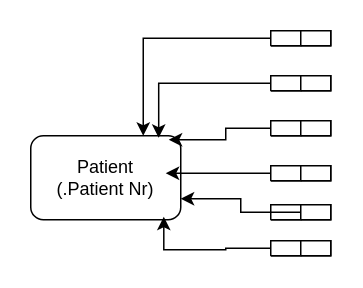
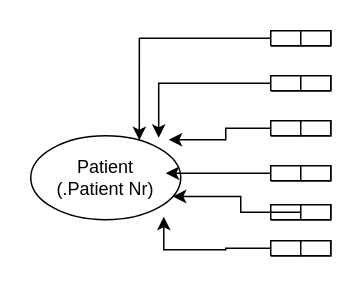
  <mxCell id="0" />
  <mxCell id="1" parent="0" />
- <mxCell id="2" value="&lt;div&gt;Patient&lt;/div&gt;&lt;div&gt;(.Patient Nr)&lt;br&gt;&lt;/div&gt;" style="whiteSpace=wrap;html=1;rounded=1;" vertex="1" parent="1"><mxGeometry x="20" y="90" width="100" height="56" as="geometry" /></mxCell>
+ <mxCell id="2" value="&lt;div&gt;Patient&lt;/div&gt;&lt;div&gt;(.Patient Nr)&lt;br&gt;&lt;/div&gt;" style="ellipse;whiteSpace=wrap;html=1;" vertex="1" parent="1"><mxGeometry x="20" y="90" width="100" height="56" as="geometry" /></mxCell>
  <mxCell id="3" style="edgeStyle=orthogonalEdgeStyle;rounded=0;orthogonalLoop=1;jettySize=auto;html=1;entryX=0.887;entryY=0.964;entryDx=0;entryDy=0;entryPerimeter=0;" edge="1" parent="1" source="4" target="2"><mxGeometry relative="1" as="geometry" /></mxCell>
  <mxCell id="4" style="vsdxID=5;fillColor=none;gradientColor=none;shape=stencil(nZBLDoAgDERP0z3SIyjew0SURgSD+Lu9kMZoXLhwN9O+tukAlrNpJg1SzDH4QW/URgNYgZTkjA4UkwJUgGXng+6DX1zLfmoymdXo17xh5zmRJ6Q42BWCfc2oJfdAr+Yv+AP9Cb7OJ3H/2JG1HNGz/84klThPVCc=);strokeColor=#000000;spacingTop=-3;spacingBottom=-3;spacingLeft=-3;spacingRight=-3;labelBackgroundColor=none;rounded=0;html=1;whiteSpace=wrap;" vertex="1" parent="1"><mxGeometry x="180" y="160" width="40" height="10" as="geometry" /></mxCell>
  <mxCell id="5" style="vsdxID=7;fillColor=#FFFFFF;gradientColor=none;shape=stencil(nZBLDoAgDERP0z3SIyjew0SURgSD+Lu9kMZoXLhwN9O+tukAlrNpJg1SzDH4QW/URgNYgZTkjA4UkwJUgGXng+6DX1zLfmoymdXo17xh5zmRJ6Q42BWCfc2oJfdAr+Yv+AP9Cb7OJ3H/2JG1HNGz/84klThPVCc=);strokeColor=#000000;spacingTop=-3;spacingBottom=-3;spacingLeft=-3;spacingRight=-3;labelBackgroundColor=none;rounded=0;html=1;whiteSpace=wrap;" vertex="1" parent="4"><mxGeometry width="20" height="10" as="geometry" /></mxCell>
  <mxCell id="6" style="vsdxID=8;fillColor=#FFFFFF;gradientColor=none;shape=stencil(nZBLDoAgDERP0z3SIyjew0SURgSD+Lu9kMZoXLhwN9O+tukAlrNpJg1SzDH4QW/URgNYgZTkjA4UkwJUgGXng+6DX1zLfmoymdXo17xh5zmRJ6Q42BWCfc2oJfdAr+Yv+AP9Cb7OJ3H/2JG1HNGz/84klThPVCc=);strokeColor=#000000;spacingTop=-3;spacingBottom=-3;spacingLeft=-3;spacingRight=-3;labelBackgroundColor=none;rounded=0;html=1;whiteSpace=wrap;" vertex="1" parent="4"><mxGeometry x="20" width="20" height="10" as="geometry" /></mxCell>
  <mxCell id="7" style="vsdxID=5;fillColor=none;gradientColor=none;shape=stencil(nZBLDoAgDERP0z3SIyjew0SURgSD+Lu9kMZoXLhwN9O+tukAlrNpJg1SzDH4QW/URgNYgZTkjA4UkwJUgGXng+6DX1zLfmoymdXo17xh5zmRJ6Q42BWCfc2oJfdAr+Yv+AP9Cb7OJ3H/2JG1HNGz/84klThPVCc=);strokeColor=#000000;spacingTop=-3;spacingBottom=-3;spacingLeft=-3;spacingRight=-3;labelBackgroundColor=none;rounded=0;html=1;whiteSpace=wrap;" vertex="1" parent="1"><mxGeometry x="180" y="136" width="40" height="10" as="geometry" /></mxCell>
  <mxCell id="8" style="vsdxID=7;fillColor=#FFFFFF;gradientColor=none;shape=stencil(nZBLDoAgDERP0z3SIyjew0SURgSD+Lu9kMZoXLhwN9O+tukAlrNpJg1SzDH4QW/URgNYgZTkjA4UkwJUgGXng+6DX1zLfmoymdXo17xh5zmRJ6Q42BWCfc2oJfdAr+Yv+AP9Cb7OJ3H/2JG1HNGz/84klThPVCc=);strokeColor=#000000;spacingTop=-3;spacingBottom=-3;spacingLeft=-3;spacingRight=-3;labelBackgroundColor=none;rounded=0;html=1;whiteSpace=wrap;" vertex="1" parent="7"><mxGeometry width="20" height="10" as="geometry" /></mxCell>
  <mxCell id="9" style="vsdxID=8;fillColor=#FFFFFF;gradientColor=none;shape=stencil(nZBLDoAgDERP0z3SIyjew0SURgSD+Lu9kMZoXLhwN9O+tukAlrNpJg1SzDH4QW/URgNYgZTkjA4UkwJUgGXng+6DX1zLfmoymdXo17xh5zmRJ6Q42BWCfc2oJfdAr+Yv+AP9Cb7OJ3H/2JG1HNGz/84klThPVCc=);strokeColor=#000000;spacingTop=-3;spacingBottom=-3;spacingLeft=-3;spacingRight=-3;labelBackgroundColor=none;rounded=0;html=1;whiteSpace=wrap;" vertex="1" parent="7"><mxGeometry x="20" width="20" height="10" as="geometry" /></mxCell>
  <mxCell id="10" style="vsdxID=5;fillColor=none;gradientColor=none;shape=stencil(nZBLDoAgDERP0z3SIyjew0SURgSD+Lu9kMZoXLhwN9O+tukAlrNpJg1SzDH4QW/URgNYgZTkjA4UkwJUgGXng+6DX1zLfmoymdXo17xh5zmRJ6Q42BWCfc2oJfdAr+Yv+AP9Cb7OJ3H/2JG1HNGz/84klThPVCc=);strokeColor=#000000;spacingTop=-3;spacingBottom=-3;spacingLeft=-3;spacingRight=-3;labelBackgroundColor=none;rounded=0;html=1;whiteSpace=wrap;" vertex="1" parent="1"><mxGeometry x="180" y="110" width="40" height="10" as="geometry" /></mxCell>
  <mxCell id="11" style="vsdxID=7;fillColor=#FFFFFF;gradientColor=none;shape=stencil(nZBLDoAgDERP0z3SIyjew0SURgSD+Lu9kMZoXLhwN9O+tukAlrNpJg1SzDH4QW/URgNYgZTkjA4UkwJUgGXng+6DX1zLfmoymdXo17xh5zmRJ6Q42BWCfc2oJfdAr+Yv+AP9Cb7OJ3H/2JG1HNGz/84klThPVCc=);strokeColor=#000000;spacingTop=-3;spacingBottom=-3;spacingLeft=-3;spacingRight=-3;labelBackgroundColor=none;rounded=0;html=1;whiteSpace=wrap;" vertex="1" parent="10"><mxGeometry width="20" height="10" as="geometry" /></mxCell>
  <mxCell id="12" style="vsdxID=8;fillColor=#FFFFFF;gradientColor=none;shape=stencil(nZBLDoAgDERP0z3SIyjew0SURgSD+Lu9kMZoXLhwN9O+tukAlrNpJg1SzDH4QW/URgNYgZTkjA4UkwJUgGXng+6DX1zLfmoymdXo17xh5zmRJ6Q42BWCfc2oJfdAr+Yv+AP9Cb7OJ3H/2JG1HNGz/84klThPVCc=);strokeColor=#000000;spacingTop=-3;spacingBottom=-3;spacingLeft=-3;spacingRight=-3;labelBackgroundColor=none;rounded=0;html=1;whiteSpace=wrap;" vertex="1" parent="10"><mxGeometry x="20" width="20" height="10" as="geometry" /></mxCell>
  <mxCell id="13" style="edgeStyle=orthogonalEdgeStyle;rounded=0;orthogonalLoop=1;jettySize=auto;html=1;entryX=0.92;entryY=0.048;entryDx=0;entryDy=0;entryPerimeter=0;" edge="1" parent="1" source="14" target="2"><mxGeometry relative="1" as="geometry" /></mxCell>
  <mxCell id="14" style="vsdxID=5;fillColor=none;gradientColor=none;shape=stencil(nZBLDoAgDERP0z3SIyjew0SURgSD+Lu9kMZoXLhwN9O+tukAlrNpJg1SzDH4QW/URgNYgZTkjA4UkwJUgGXng+6DX1zLfmoymdXo17xh5zmRJ6Q42BWCfc2oJfdAr+Yv+AP9Cb7OJ3H/2JG1HNGz/84klThPVCc=);strokeColor=#000000;spacingTop=-3;spacingBottom=-3;spacingLeft=-3;spacingRight=-3;labelBackgroundColor=none;rounded=0;html=1;whiteSpace=wrap;" vertex="1" parent="1"><mxGeometry x="180" y="80" width="40" height="10" as="geometry" /></mxCell>
  <mxCell id="15" style="vsdxID=7;fillColor=#FFFFFF;gradientColor=none;shape=stencil(nZBLDoAgDERP0z3SIyjew0SURgSD+Lu9kMZoXLhwN9O+tukAlrNpJg1SzDH4QW/URgNYgZTkjA4UkwJUgGXng+6DX1zLfmoymdXo17xh5zmRJ6Q42BWCfc2oJfdAr+Yv+AP9Cb7OJ3H/2JG1HNGz/84klThPVCc=);strokeColor=#000000;spacingTop=-3;spacingBottom=-3;spacingLeft=-3;spacingRight=-3;labelBackgroundColor=none;rounded=0;html=1;whiteSpace=wrap;" vertex="1" parent="14"><mxGeometry width="20" height="10" as="geometry" /></mxCell>
  <mxCell id="16" style="vsdxID=8;fillColor=#FFFFFF;gradientColor=none;shape=stencil(nZBLDoAgDERP0z3SIyjew0SURgSD+Lu9kMZoXLhwN9O+tukAlrNpJg1SzDH4QW/URgNYgZTkjA4UkwJUgGXng+6DX1zLfmoymdXo17xh5zmRJ6Q42BWCfc2oJfdAr+Yv+AP9Cb7OJ3H/2JG1HNGz/84klThPVCc=);strokeColor=#000000;spacingTop=-3;spacingBottom=-3;spacingLeft=-3;spacingRight=-3;labelBackgroundColor=none;rounded=0;html=1;whiteSpace=wrap;" vertex="1" parent="14"><mxGeometry x="20" width="20" height="10" as="geometry" /></mxCell>
  <mxCell id="17" style="vsdxID=5;fillColor=none;gradientColor=none;shape=stencil(nZBLDoAgDERP0z3SIyjew0SURgSD+Lu9kMZoXLhwN9O+tukAlrNpJg1SzDH4QW/URgNYgZTkjA4UkwJUgGXng+6DX1zLfmoymdXo17xh5zmRJ6Q42BWCfc2oJfdAr+Yv+AP9Cb7OJ3H/2JG1HNGz/84klThPVCc=);strokeColor=#000000;spacingTop=-3;spacingBottom=-3;spacingLeft=-3;spacingRight=-3;labelBackgroundColor=none;rounded=0;html=1;whiteSpace=wrap;" vertex="1" parent="1"><mxGeometry x="180" y="50" width="40" height="10" as="geometry" /></mxCell>
  <mxCell id="18" style="vsdxID=7;fillColor=#FFFFFF;gradientColor=none;shape=stencil(nZBLDoAgDERP0z3SIyjew0SURgSD+Lu9kMZoXLhwN9O+tukAlrNpJg1SzDH4QW/URgNYgZTkjA4UkwJUgGXng+6DX1zLfmoymdXo17xh5zmRJ6Q42BWCfc2oJfdAr+Yv+AP9Cb7OJ3H/2JG1HNGz/84klThPVCc=);strokeColor=#000000;spacingTop=-3;spacingBottom=-3;spacingLeft=-3;spacingRight=-3;labelBackgroundColor=none;rounded=0;html=1;whiteSpace=wrap;" vertex="1" parent="17"><mxGeometry width="20" height="10" as="geometry" /></mxCell>
  <mxCell id="19" style="vsdxID=8;fillColor=#FFFFFF;gradientColor=none;shape=stencil(nZBLDoAgDERP0z3SIyjew0SURgSD+Lu9kMZoXLhwN9O+tukAlrNpJg1SzDH4QW/URgNYgZTkjA4UkwJUgGXng+6DX1zLfmoymdXo17xh5zmRJ6Q42BWCfc2oJfdAr+Yv+AP9Cb7OJ3H/2JG1HNGz/84klThPVCc=);strokeColor=#000000;spacingTop=-3;spacingBottom=-3;spacingLeft=-3;spacingRight=-3;labelBackgroundColor=none;rounded=0;html=1;whiteSpace=wrap;" vertex="1" parent="17"><mxGeometry x="20" width="20" height="10" as="geometry" /></mxCell>
  <mxCell id="20" style="vsdxID=5;fillColor=none;gradientColor=none;shape=stencil(nZBLDoAgDERP0z3SIyjew0SURgSD+Lu9kMZoXLhwN9O+tukAlrNpJg1SzDH4QW/URgNYgZTkjA4UkwJUgGXng+6DX1zLfmoymdXo17xh5zmRJ6Q42BWCfc2oJfdAr+Yv+AP9Cb7OJ3H/2JG1HNGz/84klThPVCc=);strokeColor=#000000;spacingTop=-3;spacingBottom=-3;spacingLeft=-3;spacingRight=-3;labelBackgroundColor=none;rounded=0;html=1;whiteSpace=wrap;" vertex="1" parent="1"><mxGeometry x="180" y="20" width="40" height="10" as="geometry" /></mxCell>
  <mxCell id="21" style="vsdxID=7;fillColor=#FFFFFF;gradientColor=none;shape=stencil(nZBLDoAgDERP0z3SIyjew0SURgSD+Lu9kMZoXLhwN9O+tukAlrNpJg1SzDH4QW/URgNYgZTkjA4UkwJUgGXng+6DX1zLfmoymdXo17xh5zmRJ6Q42BWCfc2oJfdAr+Yv+AP9Cb7OJ3H/2JG1HNGz/84klThPVCc=);strokeColor=#000000;spacingTop=-3;spacingBottom=-3;spacingLeft=-3;spacingRight=-3;labelBackgroundColor=none;rounded=0;html=1;whiteSpace=wrap;" vertex="1" parent="20"><mxGeometry width="20" height="10" as="geometry" /></mxCell>
  <mxCell id="22" style="vsdxID=8;fillColor=#FFFFFF;gradientColor=none;shape=stencil(nZBLDoAgDERP0z3SIyjew0SURgSD+Lu9kMZoXLhwN9O+tukAlrNpJg1SzDH4QW/URgNYgZTkjA4UkwJUgGXng+6DX1zLfmoymdXo17xh5zmRJ6Q42BWCfc2oJfdAr+Yv+AP9Cb7OJ3H/2JG1HNGz/84klThPVCc=);strokeColor=#000000;spacingTop=-3;spacingBottom=-3;spacingLeft=-3;spacingRight=-3;labelBackgroundColor=none;rounded=0;html=1;whiteSpace=wrap;" vertex="1" parent="20"><mxGeometry x="20" width="20" height="10" as="geometry" /></mxCell>
  <mxCell id="23" style="edgeStyle=orthogonalEdgeStyle;rounded=0;orthogonalLoop=1;jettySize=auto;html=1;entryX=0.75;entryY=0;entryDx=0;entryDy=0;" edge="1" parent="1" source="21" target="2"><mxGeometry relative="1" as="geometry" /></mxCell>
  <mxCell id="24" style="edgeStyle=orthogonalEdgeStyle;rounded=0;orthogonalLoop=1;jettySize=auto;html=1;entryX=0.853;entryY=0.024;entryDx=0;entryDy=0;entryPerimeter=0;" edge="1" parent="1" source="18" target="2"><mxGeometry relative="1" as="geometry" /></mxCell>
  <mxCell id="25" style="edgeStyle=orthogonalEdgeStyle;rounded=0;orthogonalLoop=1;jettySize=auto;html=1;entryX=0.9;entryY=0.446;entryDx=0;entryDy=0;entryPerimeter=0;" edge="1" parent="1" source="11" target="2"><mxGeometry relative="1" as="geometry" /></mxCell>
  <mxCell id="26" style="edgeStyle=orthogonalEdgeStyle;rounded=0;orthogonalLoop=1;jettySize=auto;html=1;entryX=1;entryY=0.75;entryDx=0;entryDy=0;" edge="1" parent="1" source="9" target="2"><mxGeometry relative="1" as="geometry" /></mxCell>
